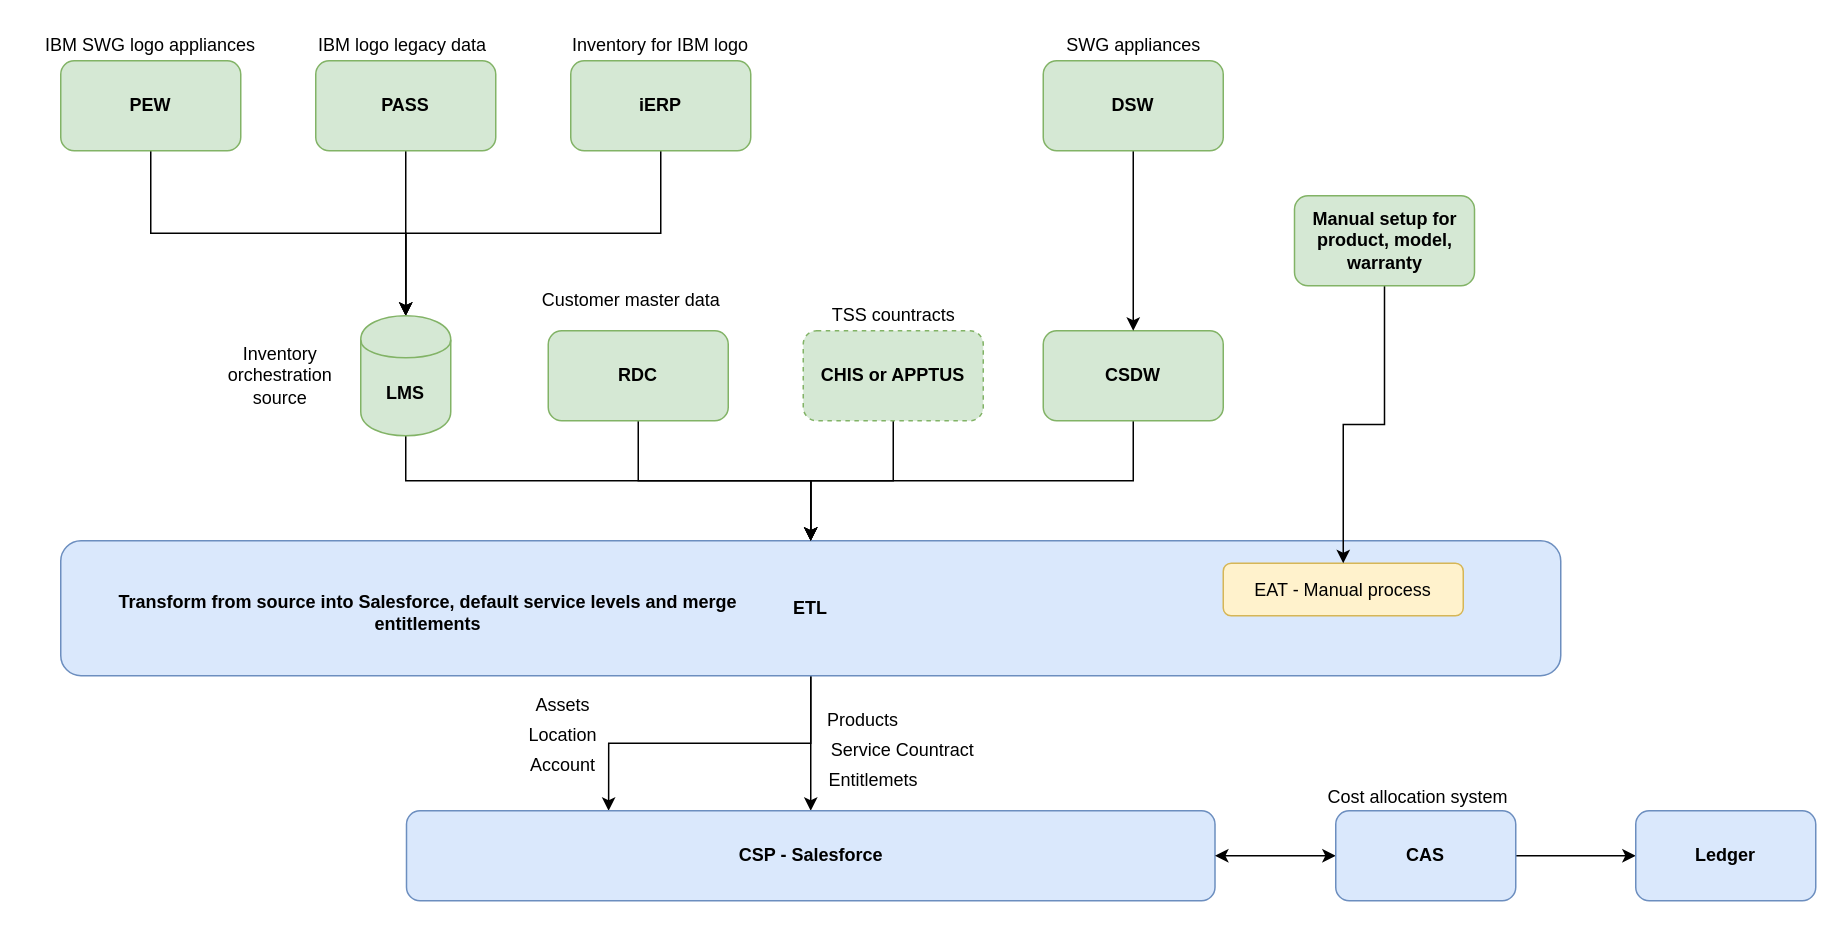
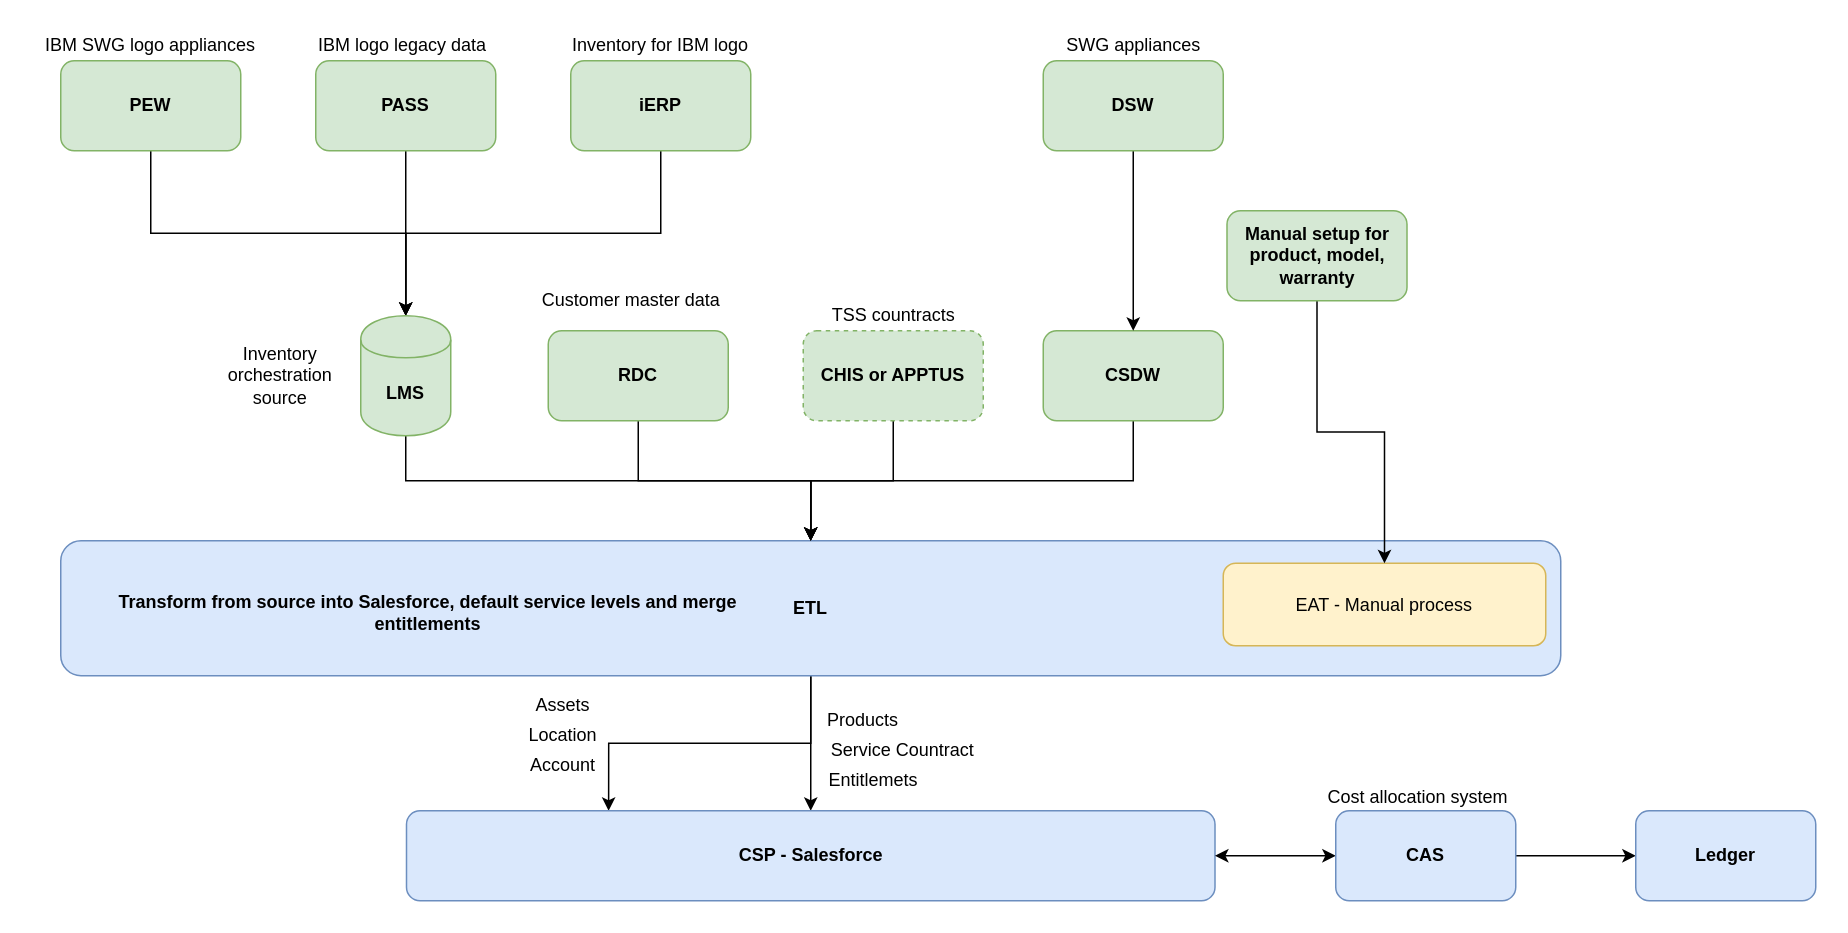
  <mxCell id="0" />
  <mxCell id="1" parent="0" />
  <mxCell id="2" style="edgeStyle=orthogonalEdgeStyle;rounded=0;orthogonalLoop=1;jettySize=auto;html=1;exitX=0.5;exitY=1;exitDx=0;exitDy=0;entryX=0.25;entryY=0;entryDx=0;entryDy=0;" edge="1" parent="1" source="4" target="32"><mxGeometry relative="1" as="geometry" /></mxCell>
  <mxCell id="3" style="edgeStyle=orthogonalEdgeStyle;rounded=0;orthogonalLoop=1;jettySize=auto;html=1;exitX=0.5;exitY=1;exitDx=0;exitDy=0;entryX=0.5;entryY=0;entryDx=0;entryDy=0;" edge="1" parent="1" source="4" target="32"><mxGeometry relative="1" as="geometry" /></mxCell>
  <mxCell id="4" value="ETL" style="rounded=1;whiteSpace=wrap;html=1;fillColor=#dae8fc;strokeColor=#6c8ebf;fontStyle=1" vertex="1" parent="1"><mxGeometry x="40" y="360" width="1000" height="90" as="geometry" /></mxCell>
  <mxCell id="5" style="edgeStyle=orthogonalEdgeStyle;rounded=0;orthogonalLoop=1;jettySize=auto;html=1;exitX=0.5;exitY=1;exitDx=0;exitDy=0;entryX=0.5;entryY=0;entryDx=0;entryDy=0;fontStyle=1" edge="1" parent="1" source="6" target="12"><mxGeometry relative="1" as="geometry" /></mxCell>
  <mxCell id="6" value="PEW" style="rounded=1;whiteSpace=wrap;html=1;fillColor=#d5e8d4;strokeColor=#82b366;fontStyle=1" vertex="1" parent="1"><mxGeometry x="40" y="40" width="120" height="60" as="geometry" /></mxCell>
  <mxCell id="7" style="edgeStyle=orthogonalEdgeStyle;rounded=0;orthogonalLoop=1;jettySize=auto;html=1;exitX=0.5;exitY=1;exitDx=0;exitDy=0;entryX=0.5;entryY=0;entryDx=0;entryDy=0;fontStyle=1" edge="1" parent="1" source="8" target="12"><mxGeometry relative="1" as="geometry" /></mxCell>
  <mxCell id="8" value="&lt;div&gt;PASS&lt;/div&gt;" style="rounded=1;whiteSpace=wrap;html=1;fillColor=#d5e8d4;strokeColor=#82b366;fontStyle=1" vertex="1" parent="1"><mxGeometry x="210" y="40" width="120" height="60" as="geometry" /></mxCell>
  <mxCell id="9" style="edgeStyle=orthogonalEdgeStyle;rounded=0;orthogonalLoop=1;jettySize=auto;html=1;exitX=0.5;exitY=1;exitDx=0;exitDy=0;entryX=0.5;entryY=0;entryDx=0;entryDy=0;fontStyle=1" edge="1" parent="1" source="10" target="12"><mxGeometry relative="1" as="geometry" /></mxCell>
  <mxCell id="10" value="iERP" style="rounded=1;whiteSpace=wrap;html=1;fillColor=#d5e8d4;strokeColor=#82b366;fontStyle=1" vertex="1" parent="1"><mxGeometry x="380" y="40" width="120" height="60" as="geometry" /></mxCell>
  <mxCell id="11" style="edgeStyle=orthogonalEdgeStyle;rounded=0;orthogonalLoop=1;jettySize=auto;html=1;entryX=0.5;entryY=0;entryDx=0;entryDy=0;" edge="1" parent="1" source="12" target="4"><mxGeometry relative="1" as="geometry"><Array as="points"><mxPoint x="270" y="320" /><mxPoint x="540" y="320" /></Array></mxGeometry></mxCell>
  <mxCell id="12" value="LMS" style="shape=cylinder;whiteSpace=wrap;html=1;boundedLbl=1;backgroundOutline=1;fillColor=#d5e8d4;strokeColor=#82b366;fontStyle=1" vertex="1" parent="1"><mxGeometry x="240" y="210" width="60" height="80" as="geometry" /></mxCell>
  <mxCell id="13" style="edgeStyle=orthogonalEdgeStyle;rounded=0;orthogonalLoop=1;jettySize=auto;html=1;" edge="1" parent="1" source="14" target="4"><mxGeometry relative="1" as="geometry" /></mxCell>
  <mxCell id="14" value="RDC" style="rounded=1;whiteSpace=wrap;html=1;fillColor=#d5e8d4;strokeColor=#82b366;fontStyle=1" vertex="1" parent="1"><mxGeometry x="365" y="220" width="120" height="60" as="geometry" /></mxCell>
  <mxCell id="15" style="edgeStyle=orthogonalEdgeStyle;rounded=0;orthogonalLoop=1;jettySize=auto;html=1;" edge="1" parent="1" source="16" target="4"><mxGeometry relative="1" as="geometry" /></mxCell>
  <mxCell id="16" value="CHIS or APPTUS" style="rounded=1;whiteSpace=wrap;html=1;fillColor=#d5e8d4;strokeColor=#82b366;fontStyle=1;dashed=1;" vertex="1" parent="1"><mxGeometry x="535" y="220" width="120" height="60" as="geometry" /></mxCell>
  <mxCell id="17" style="edgeStyle=orthogonalEdgeStyle;rounded=0;orthogonalLoop=1;jettySize=auto;html=1;" edge="1" parent="1" source="18" target="4"><mxGeometry relative="1" as="geometry" /></mxCell>
  <mxCell id="18" value="CSDW" style="rounded=1;whiteSpace=wrap;html=1;fillColor=#d5e8d4;strokeColor=#82b366;fontStyle=1" vertex="1" parent="1"><mxGeometry x="695" y="220" width="120" height="60" as="geometry" /></mxCell>
  <mxCell id="19" style="edgeStyle=orthogonalEdgeStyle;rounded=0;orthogonalLoop=1;jettySize=auto;html=1;fontStyle=1" edge="1" parent="1" source="20" target="18"><mxGeometry relative="1" as="geometry" /></mxCell>
  <mxCell id="20" value="DSW" style="rounded=1;whiteSpace=wrap;html=1;fillColor=#d5e8d4;strokeColor=#82b366;fontStyle=1" vertex="1" parent="1"><mxGeometry x="695" y="40" width="120" height="60" as="geometry" /></mxCell>
- <mxCell id="21" value="EAT - Manual process" style="rounded=1;whiteSpace=wrap;html=1;fillColor=#fff2cc;strokeColor=#d6b656;" vertex="1" parent="1"><mxGeometry x="815" y="375" width="160" height="35" as="geometry" /></mxCell>
+ <mxCell id="21" value="EAT - Manual process" style="rounded=1;whiteSpace=wrap;html=1;fillColor=#fff2cc;strokeColor=#d6b656;" vertex="1" parent="1"><mxGeometry x="815" y="375" width="215" height="55" as="geometry" /></mxCell>
  <mxCell id="22" style="edgeStyle=orthogonalEdgeStyle;rounded=0;orthogonalLoop=1;jettySize=auto;html=1;" edge="1" parent="1" source="23" target="21"><mxGeometry relative="1" as="geometry" /></mxCell>
- <mxCell id="23" value="Manual setup for product, model, warranty" style="rounded=1;whiteSpace=wrap;html=1;fillColor=#d5e8d4;strokeColor=#82b366;fontStyle=1" vertex="1" parent="1"><mxGeometry x="862.5" y="130" width="120" height="60" as="geometry" /></mxCell>
+ <mxCell id="23" value="Manual setup for product, model, warranty" style="rounded=1;whiteSpace=wrap;html=1;fillColor=#d5e8d4;strokeColor=#82b366;fontStyle=1" vertex="1" parent="1"><mxGeometry x="817.5" y="140" width="120" height="60" as="geometry" /></mxCell>
  <mxCell id="24" value="&lt;div&gt;&lt;b&gt;Transform from source into Salesforce, default service levels and merge entitlements&lt;/b&gt;&lt;/div&gt;" style="text;html=1;strokeColor=none;fillColor=none;align=center;verticalAlign=middle;whiteSpace=wrap;rounded=0;" vertex="1" parent="1"><mxGeometry x="60" y="375" width="450" height="65" as="geometry" /></mxCell>
  <mxCell id="25" value="Account" style="text;html=1;strokeColor=none;fillColor=none;align=center;verticalAlign=middle;whiteSpace=wrap;rounded=0;" vertex="1" parent="1"><mxGeometry x="355" y="500" width="40" height="20" as="geometry" /></mxCell>
  <mxCell id="26" value="Inventory for IBM logo" style="text;html=1;strokeColor=none;fillColor=none;align=center;verticalAlign=middle;whiteSpace=wrap;rounded=0;fontStyle=0" vertex="1" parent="1"><mxGeometry x="375" y="20" width="130" height="20" as="geometry" /></mxCell>
  <mxCell id="27" value="IBM SWG logo appliances" style="text;html=1;strokeColor=none;fillColor=none;align=center;verticalAlign=middle;whiteSpace=wrap;rounded=0;fontStyle=0" vertex="1" parent="1"><mxGeometry x="20" y="20" width="160" height="20" as="geometry" /></mxCell>
  <mxCell id="28" value="IBM logo legacy data" style="text;html=1;strokeColor=none;fillColor=none;align=center;verticalAlign=middle;whiteSpace=wrap;rounded=0;fontStyle=0" vertex="1" parent="1"><mxGeometry x="202.5" y="20" width="130" height="20" as="geometry" /></mxCell>
  <mxCell id="29" value="Inventory orchestration source" style="text;html=1;align=center;verticalAlign=middle;whiteSpace=wrap;rounded=0;fontStyle=0" vertex="1" parent="1"><mxGeometry x="150" y="210" width="73" height="80" as="geometry" /></mxCell>
  <mxCell id="30" value="TSS countracts" style="text;html=1;align=center;verticalAlign=middle;whiteSpace=wrap;rounded=0;fontStyle=0" vertex="1" parent="1"><mxGeometry x="542.5" y="200" width="105" height="20" as="geometry" /></mxCell>
  <mxCell id="31" value="SWG appliances" style="text;html=1;strokeColor=none;fillColor=none;align=center;verticalAlign=middle;whiteSpace=wrap;rounded=0;fontStyle=0" vertex="1" parent="1"><mxGeometry x="687.5" y="20" width="135" height="20" as="geometry" /></mxCell>
  <mxCell id="32" value="CSP - Salesforce" style="rounded=1;whiteSpace=wrap;html=1;fillColor=#dae8fc;strokeColor=#6c8ebf;fontStyle=1" vertex="1" parent="1"><mxGeometry x="270.5" y="540" width="539" height="60" as="geometry" /></mxCell>
  <mxCell id="33" value="Location" style="text;html=1;strokeColor=none;fillColor=none;align=center;verticalAlign=middle;whiteSpace=wrap;rounded=0;" vertex="1" parent="1"><mxGeometry x="355" y="480" width="40" height="20" as="geometry" /></mxCell>
  <mxCell id="34" value="Assets" style="text;html=1;strokeColor=none;fillColor=none;align=center;verticalAlign=middle;whiteSpace=wrap;rounded=0;" vertex="1" parent="1"><mxGeometry x="355" y="460" width="40" height="20" as="geometry" /></mxCell>
  <mxCell id="35" value="Products" style="text;html=1;strokeColor=none;fillColor=none;align=center;verticalAlign=middle;whiteSpace=wrap;rounded=0;" vertex="1" parent="1"><mxGeometry x="555" y="470" width="40" height="20" as="geometry" /></mxCell>
  <mxCell id="36" value="Service Countract" style="text;html=1;strokeColor=none;fillColor=none;align=center;verticalAlign=middle;whiteSpace=wrap;rounded=0;" vertex="1" parent="1"><mxGeometry x="535" y="490" width="133" height="20" as="geometry" /></mxCell>
  <mxCell id="37" value="Entitlemets" style="text;html=1;strokeColor=none;fillColor=none;align=center;verticalAlign=middle;whiteSpace=wrap;rounded=0;" vertex="1" parent="1"><mxGeometry x="561.5" y="500" width="40" height="40" as="geometry" /></mxCell>
  <mxCell id="38" value="Customer master data" style="text;html=1;align=center;verticalAlign=middle;whiteSpace=wrap;rounded=0;fontStyle=0" vertex="1" parent="1"><mxGeometry x="347.5" y="190" width="145" height="20" as="geometry" /></mxCell>
  <mxCell id="39" style="edgeStyle=orthogonalEdgeStyle;rounded=0;orthogonalLoop=1;jettySize=auto;html=1;entryX=1;entryY=0.5;entryDx=0;entryDy=0;startArrow=classic;startFill=1;" edge="1" parent="1" source="41" target="32"><mxGeometry relative="1" as="geometry" /></mxCell>
  <mxCell id="40" style="edgeStyle=orthogonalEdgeStyle;rounded=0;orthogonalLoop=1;jettySize=auto;html=1;startArrow=none;startFill=0;" edge="1" parent="1" source="41" target="43"><mxGeometry relative="1" as="geometry" /></mxCell>
  <mxCell id="41" value="CAS" style="rounded=1;whiteSpace=wrap;html=1;fillColor=#dae8fc;strokeColor=#6c8ebf;fontStyle=1" vertex="1" parent="1"><mxGeometry x="890" y="540" width="120" height="60" as="geometry" /></mxCell>
  <mxCell id="42" value="Cost allocation system" style="text;html=1;strokeColor=none;fillColor=none;align=center;verticalAlign=middle;whiteSpace=wrap;rounded=0;" vertex="1" parent="1"><mxGeometry x="810" y="530" width="270" as="geometry" /></mxCell>
  <mxCell id="43" value="Ledger" style="rounded=1;whiteSpace=wrap;html=1;fillColor=#dae8fc;strokeColor=#6c8ebf;fontStyle=1" vertex="1" parent="1"><mxGeometry x="1090" y="540" width="120" height="60" as="geometry" /></mxCell>
